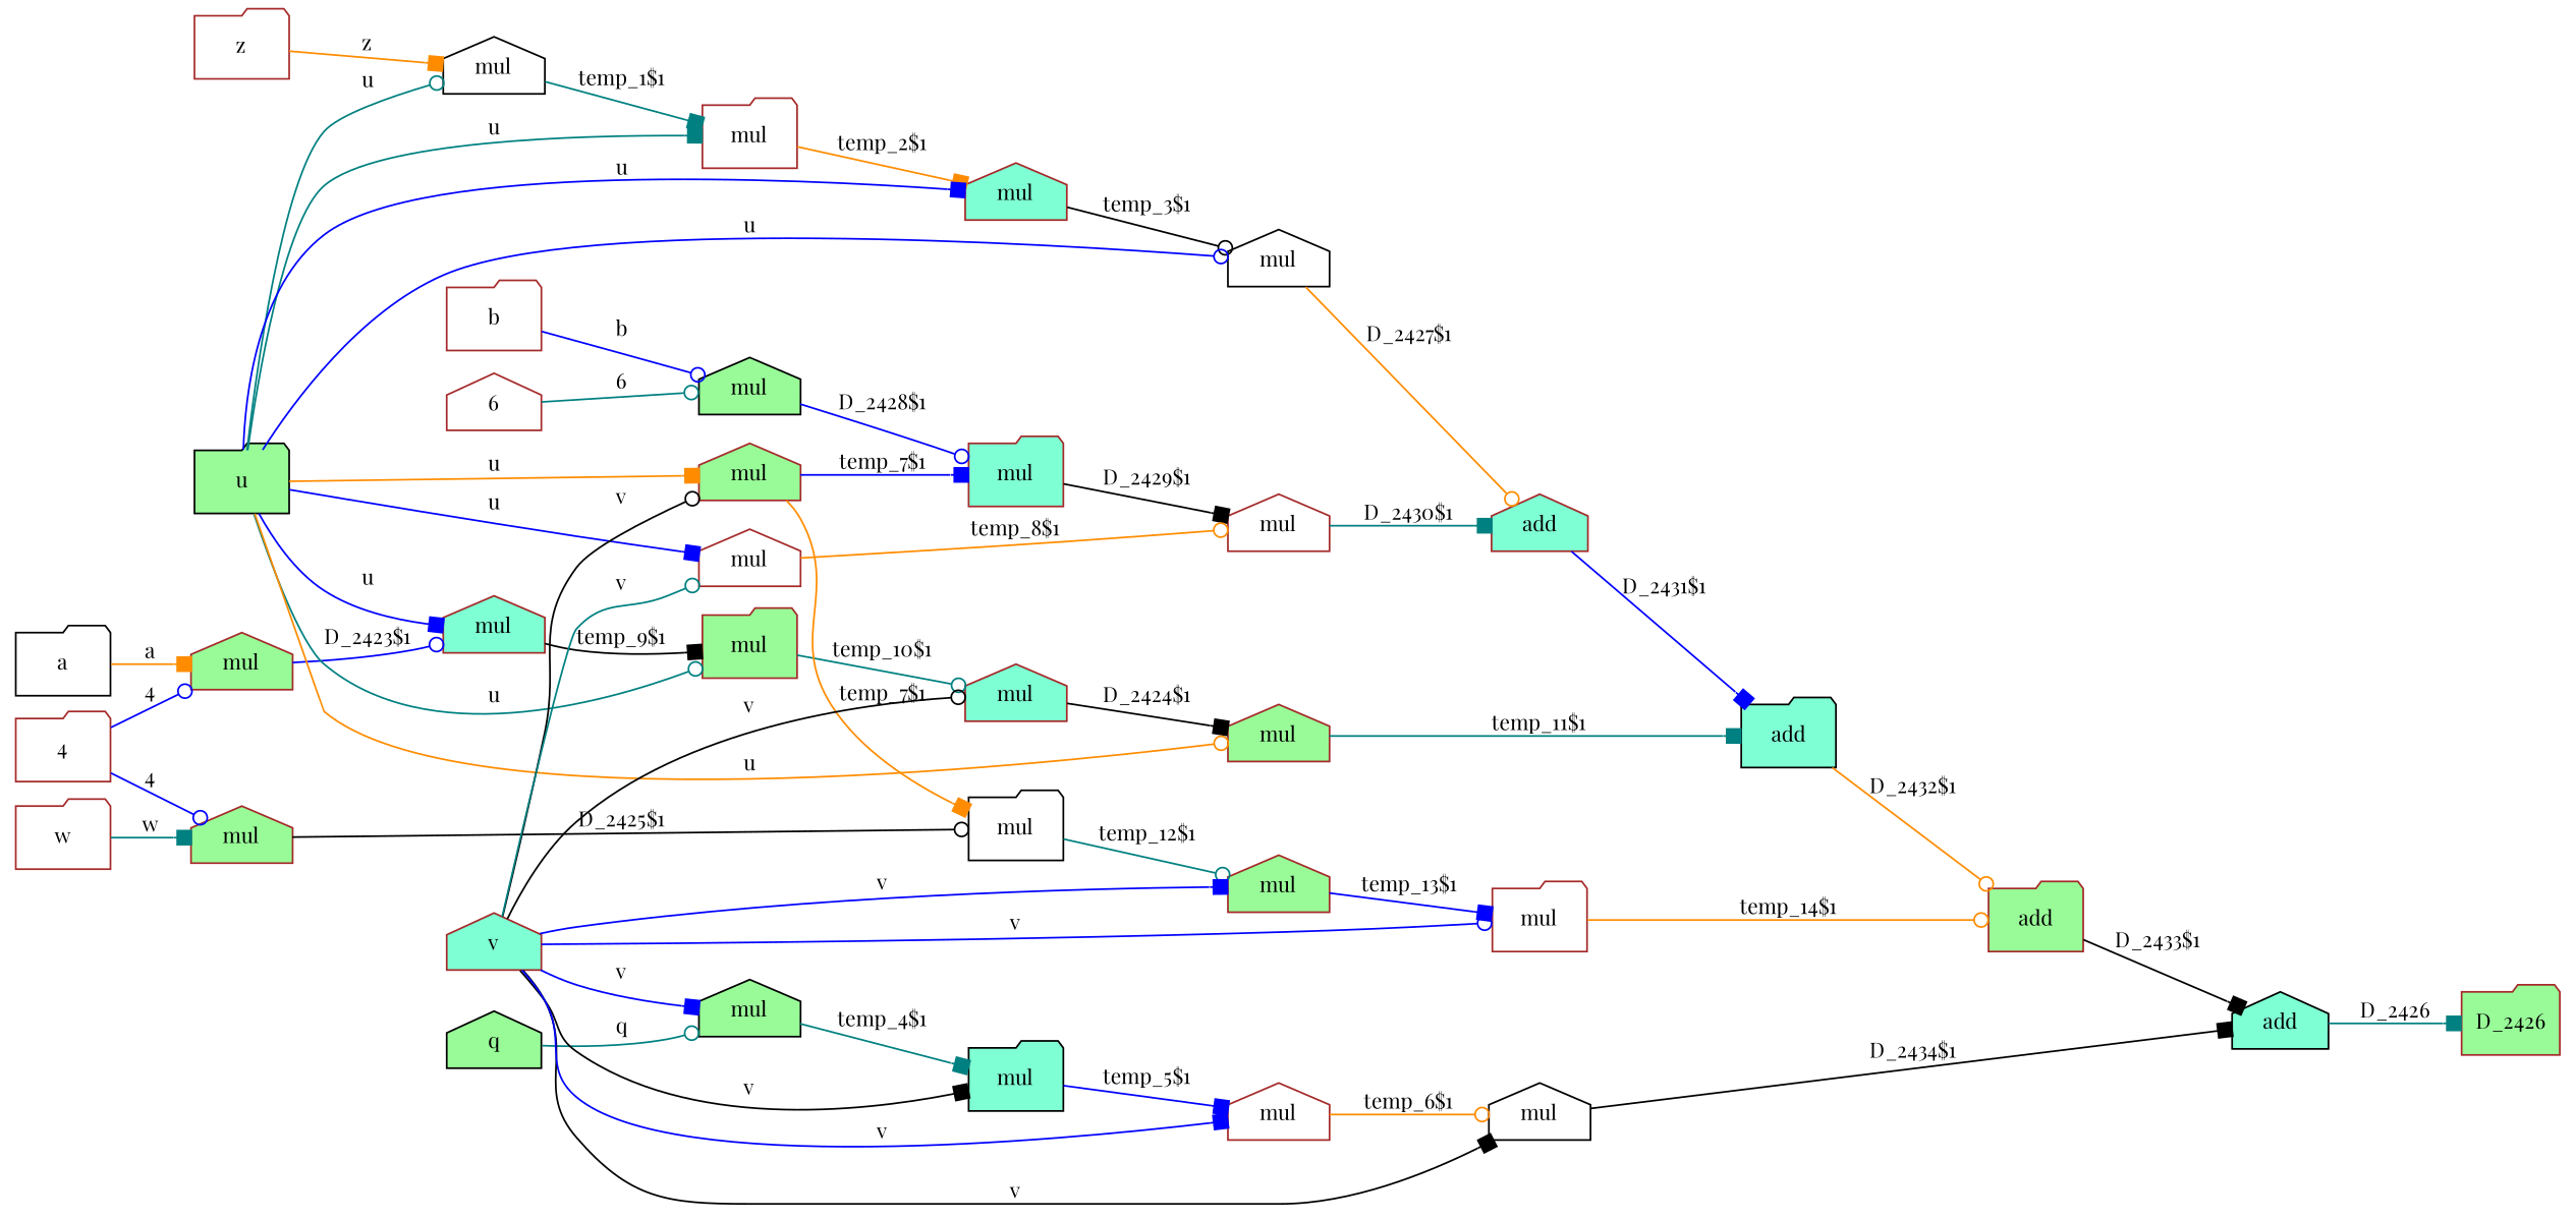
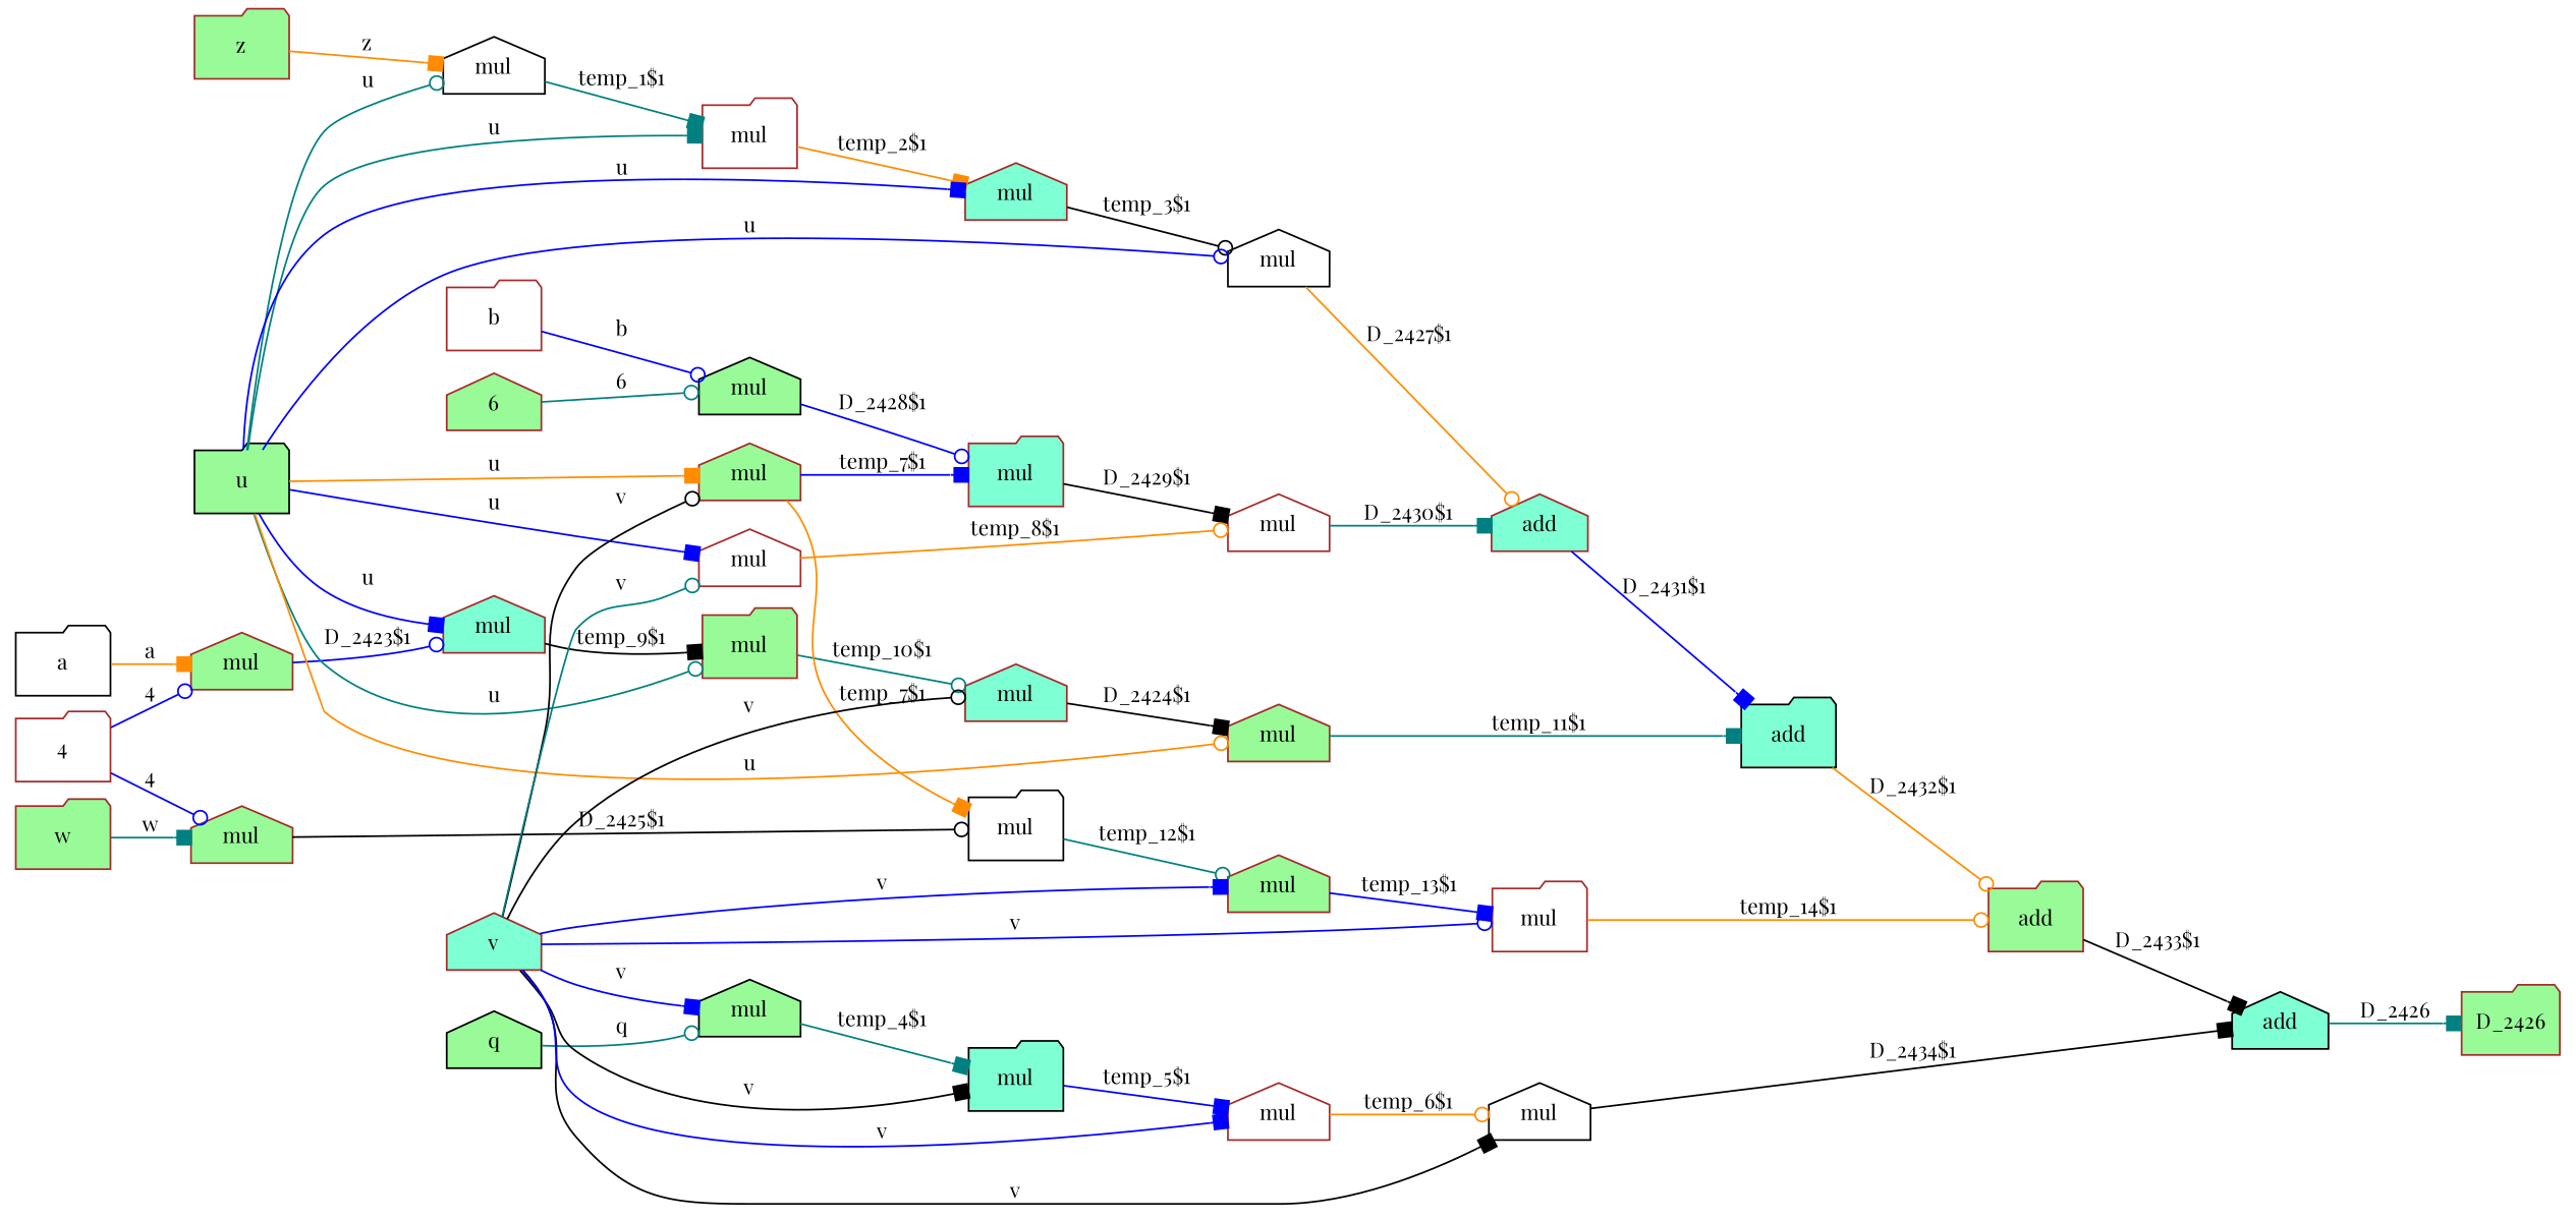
  digraph {
    fontname="Playfair Display"
    nodesep=0.175
    rankdir=LR
    node [argix=-1 color=brown dataspec=na fillcolor=palegreen fontname="Playfair Display" fontsize=12 ntype=operation shape=house style=filled]
    edge [argix=-1 arrowhead=box color=blue dataspec=s32 etype=D fontname="Playfair Display" fontsize=12 order=1 vtype=localvar]
    n1 [argix=0 dataspec=s32 label=D_2426 ntype=outvar shape=folder]
    n2 [argix=0 color=black dataspec=s32 fillcolor=white label=a ntype=invar shape=folder]
    n3 [label=mul]
    n4 [fillcolor=aquamarine label=mul]
    n5 [fillcolor=aquamarine label=add]
    n6 [color=black fillcolor=aquamarine label=add shape=folder]
    n7 [label=add shape=folder]
    n8 [color=black fillcolor=aquamarine label=add]
    n9 [argix=1 dataspec=s32 fillcolor=white label=b ntype=invar shape=folder]
    n10 [color=black label=mul]
    n11 [fillcolor=aquamarine label=mul shape=folder]
    n12 [dataspec=s32 fillcolor=white label=4 ntype=constant shape=folder]
    n13 [label=mul]
    n14 [color=black fillcolor=white label=mul shape=folder]
-   n15 [dataspec=s32 fillcolor=white label=6 ntype=constant]
+   n15 [dataspec=s32 label=6 ntype=constant]
    n16 [color=black fillcolor=white label=mul]
    n17 [fillcolor=white label=mul shape=folder]
    n18 [fillcolor=aquamarine label=mul]
    n19 [color=black fillcolor=white label=mul]
    n20 [label=mul shape=folder]
    n21 [fillcolor=aquamarine label=mul]
    n22 [label=mul]
    n23 [label=mul]
    n24 [fillcolor=white label=mul shape=folder]
    n25 [fillcolor=white label=mul]
    n26 [color=black fillcolor=white label=mul]
    n27 [color=black label=mul]
    n28 [color=black fillcolor=aquamarine label=mul shape=folder]
    n29 [fillcolor=white label=mul]
    n30 [label=mul]
    n31 [fillcolor=white label=mul]
    n32 [argix=2 color=black dataspec=s32 label=q ntype=invar]
    n33 [argix=3 color=black dataspec=s32 label=u ntype=invar shape=folder]
    n34 [argix=4 dataspec=s32 fillcolor=aquamarine label=v ntype=invar]
-   n35 [argix=5 dataspec=s32 fillcolor=white label=w ntype=invar shape=folder]
-   n36 [argix=6 dataspec=s32 fillcolor=white label=z ntype=invar shape=folder]
+   n35 [argix=5 dataspec=s32 label=w ntype=invar shape=folder]
+   n36 [argix=6 dataspec=s32 label=z ntype=invar shape=folder]
    n2 -> n3 [color=darkorange label=a vtype=inarg]
    n3 -> n4 [arrowhead=odot label="D_2423$1"]
    n4 -> n20 [color=black label="temp_9$1"]
    n5 -> n6 [label="D_2431$1"]
    n6 -> n7 [arrowhead=odot color=darkorange label="D_2432$1"]
    n7 -> n8 [color=black label="D_2433$1"]
    n8 -> n1 [color=teal label=D_2426 vtype=outarg]
    n9 -> n10 [arrowhead=odot label=b vtype=inarg]
    n10 -> n11 [arrowhead=odot label="D_2428$1"]
    n11 -> n25 [color=black label="D_2429$1"]
    n12 -> n3 [arrowhead=odot label=4 order=2 vtype=globalvar]
    n12 -> n13 [arrowhead=odot label=4 order=2 vtype=globalvar]
    n13 -> n14 [arrowhead=odot color=black label="D_2425$1"]
    n14 -> n23 [arrowhead=odot color=teal label="temp_12$1"]
    n15 -> n10 [arrowhead=odot color=teal label=6 order=2 vtype=globalvar]
    n16 -> n17 [color=teal label="temp_1$1"]
    n17 -> n18 [color=darkorange label="temp_2$1"]
    n18 -> n19 [arrowhead=odot color=black label="temp_3$1" order=2]
    n19 -> n5 [arrowhead=odot color=darkorange label="D_2427$1"]
    n20 -> n21 [arrowhead=odot color=teal label="temp_10$1" order=2]
    n21 -> n22 [color=black label="D_2424$1"]
    n22 -> n6 [color=teal label="temp_11$1" order=2]
    n23 -> n24 [label="temp_13$1"]
    n24 -> n7 [arrowhead=odot color=darkorange label="temp_14$1" order=2]
    n25 -> n5 [color=teal label="D_2430$1" order=2]
    n26 -> n8 [color=black label="D_2434$1" order=2]
    n27 -> n28 [color=teal label="temp_4$1"]
    n28 -> n29 [label="temp_5$1"]
    n29 -> n26 [arrowhead=odot color=darkorange label="temp_6$1" order=2]
    n30 -> n11 [label="temp_7$1" order=2]
    n30 -> n14 [color=darkorange label="temp_7$1" order=2]
    n31 -> n25 [arrowhead=odot color=darkorange label="temp_8$1" order=2]
    n32 -> n27 [arrowhead=odot color=teal label=q vtype=inarg]
    n33 -> n4 [label=u order=2 vtype=inarg]
    n33 -> n16 [arrowhead=odot color=teal label=u order=2 vtype=inarg]
    n33 -> n17 [color=teal label=u order=2 vtype=inarg]
    n33 -> n18 [label=u order=2 vtype=inarg]
    n33 -> n19 [arrowhead=odot label=u vtype=inarg]
    n33 -> n20 [arrowhead=odot color=teal label=u order=2 vtype=inarg]
    n33 -> n22 [arrowhead=odot color=darkorange label=u order=2 vtype=inarg]
    n33 -> n30 [color=darkorange label=u vtype=inarg]
    n33 -> n31 [label=u order=2 vtype=inarg]
    n34 -> n21 [arrowhead=odot color=black label=v vtype=inarg]
    n34 -> n23 [label=v order=2 vtype=inarg]
    n34 -> n24 [arrowhead=odot label=v order=2 vtype=inarg]
    n34 -> n26 [color=black label=v vtype=inarg]
    n34 -> n27 [label=v order=2 vtype=inarg]
    n34 -> n28 [color=black label=v order=2 vtype=inarg]
    n34 -> n29 [label=v order=2 vtype=inarg]
    n34 -> n30 [arrowhead=odot color=black label=v order=2 vtype=inarg]
    n34 -> n31 [arrowhead=odot color=teal label=v vtype=inarg]
    n35 -> n13 [color=teal label=w vtype=inarg]
    n36 -> n16 [color=darkorange label=z vtype=inarg]
  }
